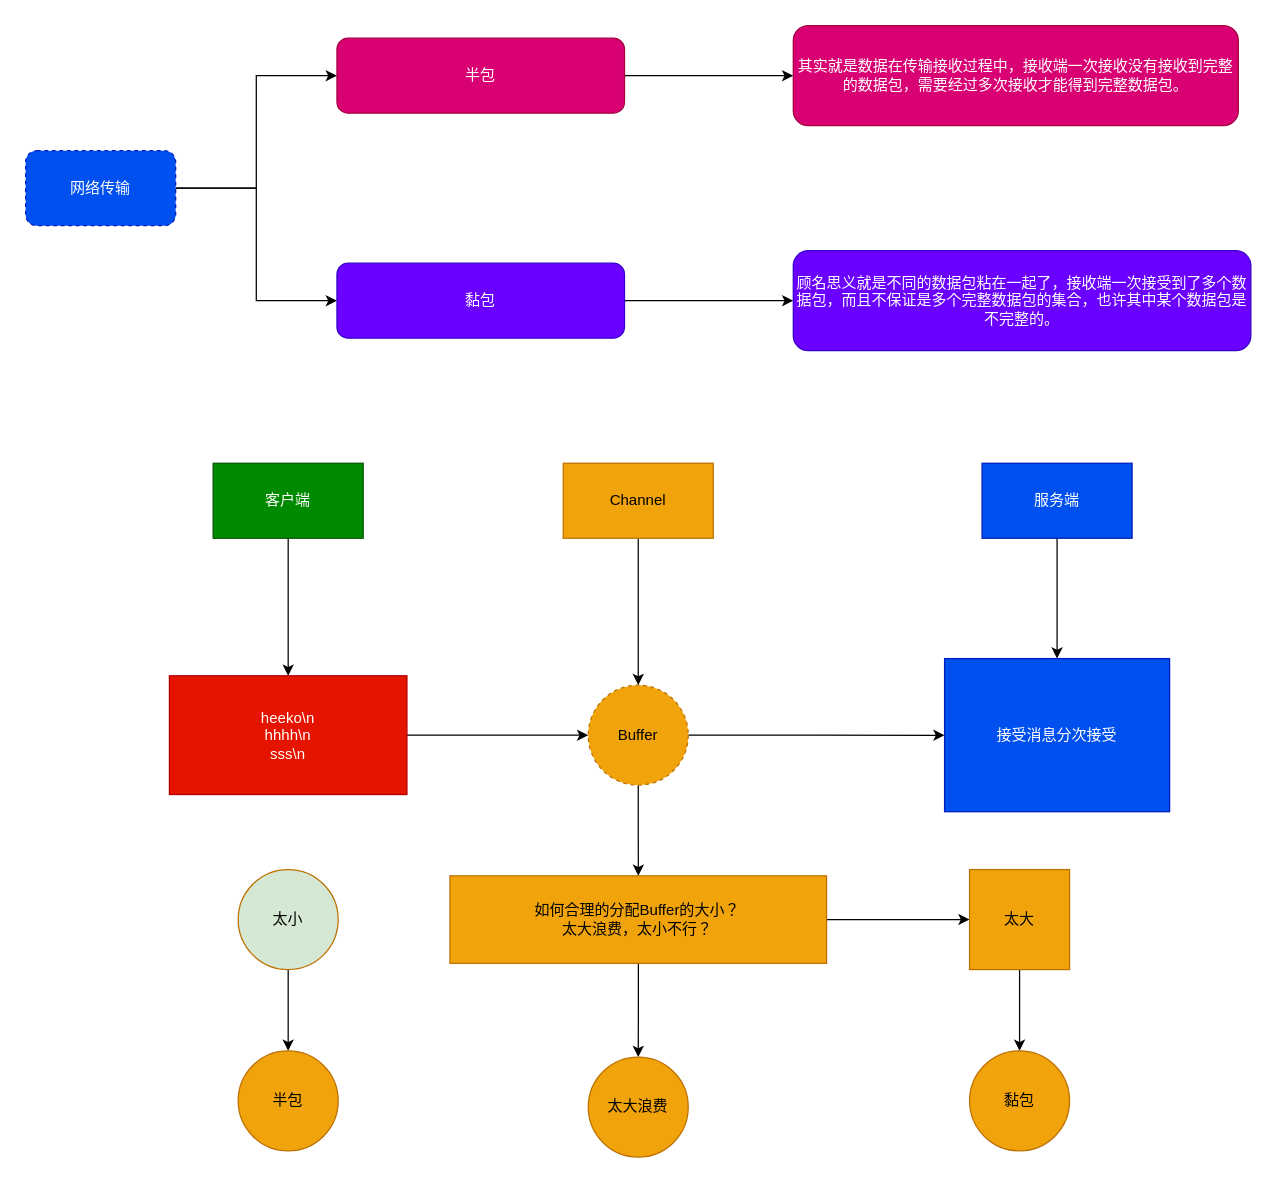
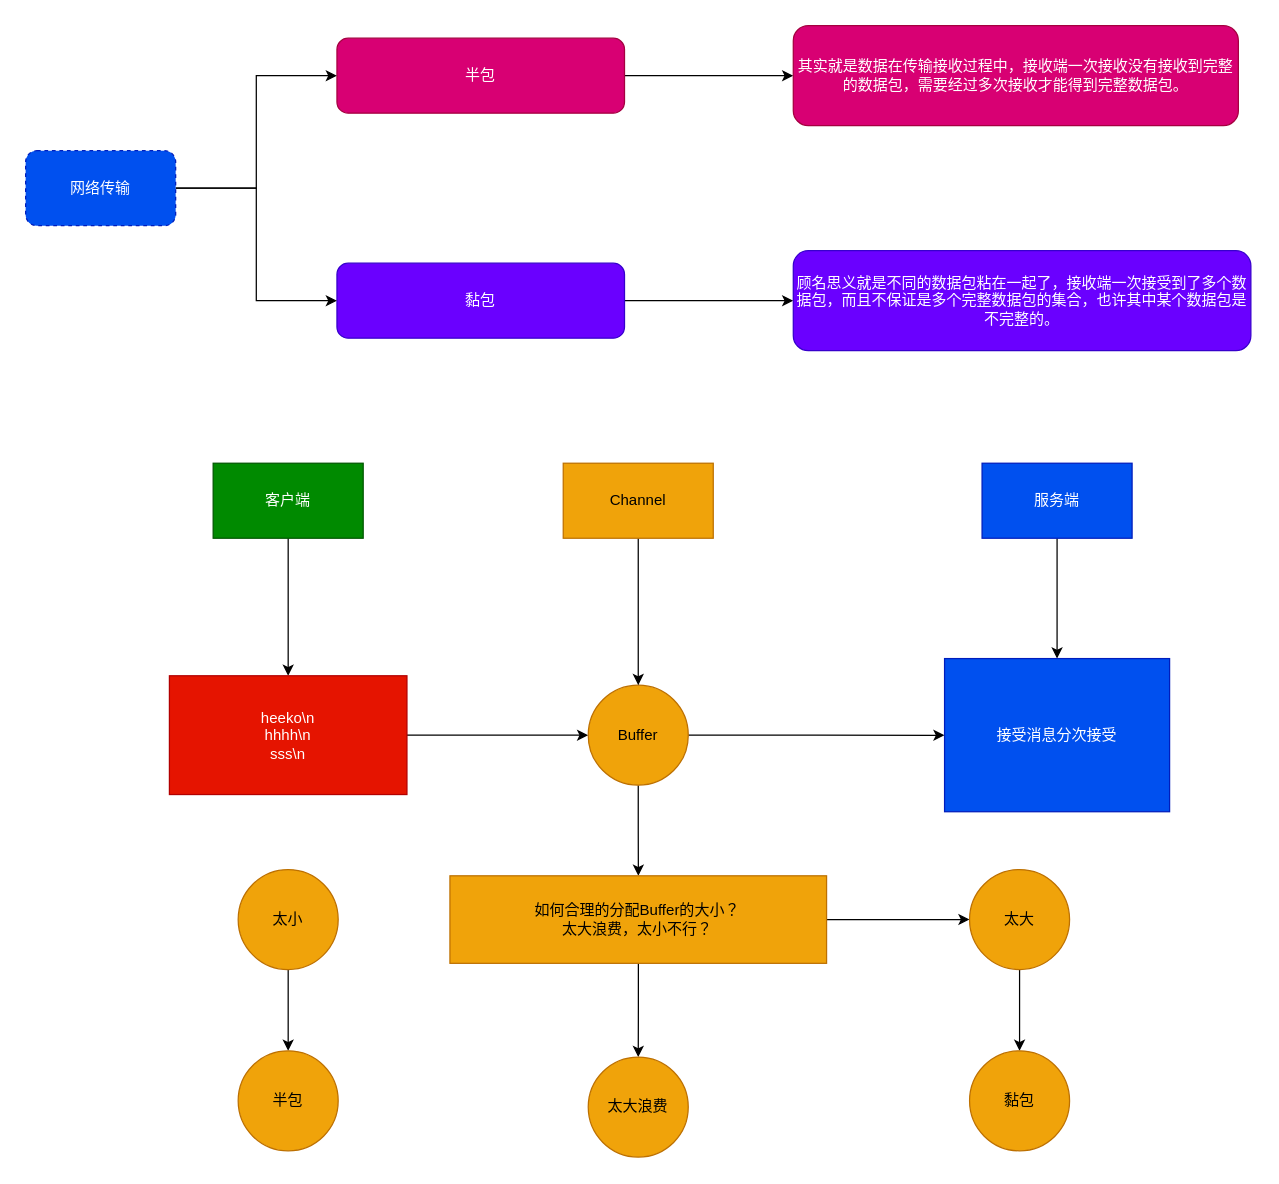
  <mxCell id="0" />
  <mxCell id="1" parent="0" />
  <mxCell id="2" value="" style="edgeStyle=orthogonalEdgeStyle;rounded=0;orthogonalLoop=1;jettySize=auto;html=1;" edge="1" parent="1" source="3" target="9"><mxGeometry relative="1" as="geometry" /></mxCell>
  <mxCell id="3" value="半包" style="rounded=1;whiteSpace=wrap;html=1;fillColor=#d80073;strokeColor=#A50040;fontColor=#ffffff;" vertex="1" parent="1"><mxGeometry x="269.01" y="30" width="230" height="60" as="geometry" /></mxCell>
  <mxCell id="4" value="" style="edgeStyle=orthogonalEdgeStyle;rounded=0;orthogonalLoop=1;jettySize=auto;html=1;" edge="1" parent="1" source="5" target="10"><mxGeometry relative="1" as="geometry" /></mxCell>
  <mxCell id="5" value="黏包" style="rounded=1;whiteSpace=wrap;html=1;fillColor=#6a00ff;strokeColor=#3700CC;fontColor=#ffffff;" vertex="1" parent="1"><mxGeometry x="269.01" y="210" width="230" height="60" as="geometry" /></mxCell>
  <mxCell id="6" style="edgeStyle=orthogonalEdgeStyle;rounded=0;orthogonalLoop=1;jettySize=auto;html=1;exitX=1;exitY=0.5;exitDx=0;exitDy=0;entryX=0;entryY=0.5;entryDx=0;entryDy=0;" edge="1" parent="1" source="8" target="3"><mxGeometry relative="1" as="geometry" /></mxCell>
  <mxCell id="7" style="edgeStyle=orthogonalEdgeStyle;rounded=0;orthogonalLoop=1;jettySize=auto;html=1;exitX=1;exitY=0.5;exitDx=0;exitDy=0;entryX=0;entryY=0.5;entryDx=0;entryDy=0;" edge="1" parent="1" source="8" target="5"><mxGeometry relative="1" as="geometry" /></mxCell>
  <mxCell id="8" value="网络传输" style="rounded=1;whiteSpace=wrap;html=1;fillColor=#0050ef;fontColor=#ffffff;strokeColor=#001DBC;dashed=1;" vertex="1" parent="1"><mxGeometry x="20.01" y="120" width="120" height="60" as="geometry" /></mxCell>
  <mxCell id="9" value="其实就是数据在传输接收过程中，接收端一次接收没有接收到完整的数据包，需要经过多次接收才能得到完整数据包。" style="whiteSpace=wrap;html=1;fillColor=#d80073;strokeColor=#A50040;fontColor=#ffffff;rounded=1;" vertex="1" parent="1"><mxGeometry x="634.01" y="20" width="356" height="80" as="geometry" /></mxCell>
  <mxCell id="10" value="顾名思义就是不同的数据包粘在一起了，接收端一次接受到了多个数据包，而且不保证是多个完整数据包的集合，也许其中某个数据包是不完整的。" style="whiteSpace=wrap;html=1;fillColor=#6a00ff;strokeColor=#3700CC;fontColor=#ffffff;rounded=1;" vertex="1" parent="1"><mxGeometry x="634.01" y="200" width="366" height="80" as="geometry" /></mxCell>
  <mxCell id="11" style="edgeStyle=orthogonalEdgeStyle;rounded=0;orthogonalLoop=1;jettySize=auto;html=1;entryX=0.5;entryY=0;entryDx=0;entryDy=0;" edge="1" parent="1" source="12" target="14"><mxGeometry relative="1" as="geometry" /></mxCell>
  <mxCell id="12" value="客户端" style="rounded=0;whiteSpace=wrap;html=1;fillColor=#008a00;fontColor=#ffffff;strokeColor=#005700;" vertex="1" parent="1"><mxGeometry x="170" y="370" width="120" height="60" as="geometry" /></mxCell>
  <mxCell id="13" value="" style="edgeStyle=orthogonalEdgeStyle;rounded=0;orthogonalLoop=1;jettySize=auto;html=1;" edge="1" parent="1" source="14" target="17"><mxGeometry relative="1" as="geometry" /></mxCell>
  <mxCell id="14" value="heeko\n&lt;br&gt;hhhh\n&lt;br&gt;sss\n" style="text;html=1;strokeColor=#B20000;fillColor=#e51400;align=center;verticalAlign=middle;whiteSpace=wrap;rounded=0;fontColor=#ffffff;" vertex="1" parent="1"><mxGeometry x="135" y="540" width="190" height="95" as="geometry" /></mxCell>
  <mxCell id="15" value="" style="edgeStyle=orthogonalEdgeStyle;rounded=0;orthogonalLoop=1;jettySize=auto;html=1;" edge="1" parent="1" source="17" target="22"><mxGeometry relative="1" as="geometry" /></mxCell>
  <mxCell id="16" value="" style="edgeStyle=orthogonalEdgeStyle;rounded=0;orthogonalLoop=1;jettySize=auto;html=1;" edge="1" parent="1" source="17" target="25"><mxGeometry relative="1" as="geometry" /></mxCell>
- <mxCell id="17" value="Buffer" style="ellipse;whiteSpace=wrap;html=1;fillColor=#f0a30a;strokeColor=#BD7000;fontColor=#000000;rounded=0;dashed=1;" vertex="1" parent="1"><mxGeometry x="470" y="547.5" width="80" height="80" as="geometry" /></mxCell>
+ <mxCell id="17" value="Buffer" style="ellipse;whiteSpace=wrap;html=1;fillColor=#f0a30a;strokeColor=#BD7000;fontColor=#000000;rounded=0;" vertex="1" parent="1"><mxGeometry x="470" y="547.5" width="80" height="80" as="geometry" /></mxCell>
  <mxCell id="18" style="edgeStyle=orthogonalEdgeStyle;rounded=0;orthogonalLoop=1;jettySize=auto;html=1;exitX=0.5;exitY=1;exitDx=0;exitDy=0;entryX=0.5;entryY=0;entryDx=0;entryDy=0;" edge="1" parent="1" source="19" target="17"><mxGeometry relative="1" as="geometry" /></mxCell>
  <mxCell id="19" value="Channel" style="rounded=0;whiteSpace=wrap;html=1;fillColor=#f0a30a;fontColor=#000000;strokeColor=#BD7000;" vertex="1" parent="1"><mxGeometry x="450" y="370" width="120" height="60" as="geometry" /></mxCell>
  <mxCell id="20" style="edgeStyle=orthogonalEdgeStyle;rounded=0;orthogonalLoop=1;jettySize=auto;html=1;entryX=0.5;entryY=0;entryDx=0;entryDy=0;" edge="1" parent="1" source="21" target="22"><mxGeometry relative="1" as="geometry" /></mxCell>
  <mxCell id="21" value="服务端" style="rounded=0;whiteSpace=wrap;html=1;fillColor=#0050ef;fontColor=#ffffff;strokeColor=#001DBC;" vertex="1" parent="1"><mxGeometry x="785" y="370" width="120" height="60" as="geometry" /></mxCell>
  <mxCell id="22" value="接受消息分次接受" style="whiteSpace=wrap;html=1;fillColor=#0050ef;strokeColor=#001DBC;fontColor=#ffffff;rounded=0;" vertex="1" parent="1"><mxGeometry x="755" y="526.25" width="180" height="122.5" as="geometry" /></mxCell>
  <mxCell id="23" value="" style="edgeStyle=orthogonalEdgeStyle;rounded=0;orthogonalLoop=1;jettySize=auto;html=1;" edge="1" parent="1" source="25" target="26"><mxGeometry relative="1" as="geometry" /></mxCell>
  <mxCell id="24" value="" style="edgeStyle=orthogonalEdgeStyle;rounded=0;orthogonalLoop=1;jettySize=auto;html=1;" edge="1" parent="1" source="25" target="28"><mxGeometry relative="1" as="geometry" /></mxCell>
  <mxCell id="25" value="如何合理的分配Buffer的大小？&lt;br&gt;太大浪费，太小不行？" style="whiteSpace=wrap;html=1;fillColor=#f0a30a;strokeColor=#BD7000;fontColor=#000000;rounded=0;" vertex="1" parent="1"><mxGeometry x="359.38" y="700" width="301.25" height="70" as="geometry" /></mxCell>
  <mxCell id="26" value="太大浪费" style="ellipse;whiteSpace=wrap;html=1;fillColor=#f0a30a;strokeColor=#BD7000;fontColor=#000000;rounded=0;" vertex="1" parent="1"><mxGeometry x="470.005" y="845" width="80" height="80" as="geometry" /></mxCell>
  <mxCell id="27" value="" style="edgeStyle=orthogonalEdgeStyle;rounded=0;orthogonalLoop=1;jettySize=auto;html=1;" edge="1" parent="1" source="28" target="29"><mxGeometry relative="1" as="geometry" /></mxCell>
- <mxCell id="28" value="太大" style="whiteSpace=wrap;html=1;fillColor=#f0a30a;strokeColor=#BD7000;fontColor=#000000;rounded=0;" vertex="1" parent="1"><mxGeometry x="774.995" y="695" width="80" height="80" as="geometry" /></mxCell>
+ <mxCell id="28" value="太大" style="ellipse;whiteSpace=wrap;html=1;fillColor=#f0a30a;strokeColor=#BD7000;fontColor=#000000;rounded=0;" vertex="1" parent="1"><mxGeometry x="774.995" y="695" width="80" height="80" as="geometry" /></mxCell>
  <mxCell id="29" value="黏包" style="ellipse;whiteSpace=wrap;html=1;fillColor=#f0a30a;strokeColor=#BD7000;fontColor=#000000;rounded=0;" vertex="1" parent="1"><mxGeometry x="774.995" y="840" width="80" height="80" as="geometry" /></mxCell>
  <mxCell id="30" value="" style="edgeStyle=orthogonalEdgeStyle;rounded=0;orthogonalLoop=1;jettySize=auto;html=1;" edge="1" parent="1" source="31" target="32"><mxGeometry relative="1" as="geometry" /></mxCell>
- <mxCell id="31" value="太小" style="ellipse;whiteSpace=wrap;html=1;fillColor=#d5e8d4;strokeColor=#BD7000;fontColor=#000000;rounded=0;" vertex="1" parent="1"><mxGeometry x="189.995" y="695" width="80" height="80" as="geometry" /></mxCell>
+ <mxCell id="31" value="太小" style="ellipse;whiteSpace=wrap;html=1;fillColor=#f0a30a;strokeColor=#BD7000;fontColor=#000000;rounded=0;" vertex="1" parent="1"><mxGeometry x="189.995" y="695" width="80" height="80" as="geometry" /></mxCell>
  <mxCell id="32" value="半包" style="ellipse;whiteSpace=wrap;html=1;fillColor=#f0a30a;strokeColor=#BD7000;fontColor=#000000;rounded=0;" vertex="1" parent="1"><mxGeometry x="190.005" y="840" width="80" height="80" as="geometry" /></mxCell>
